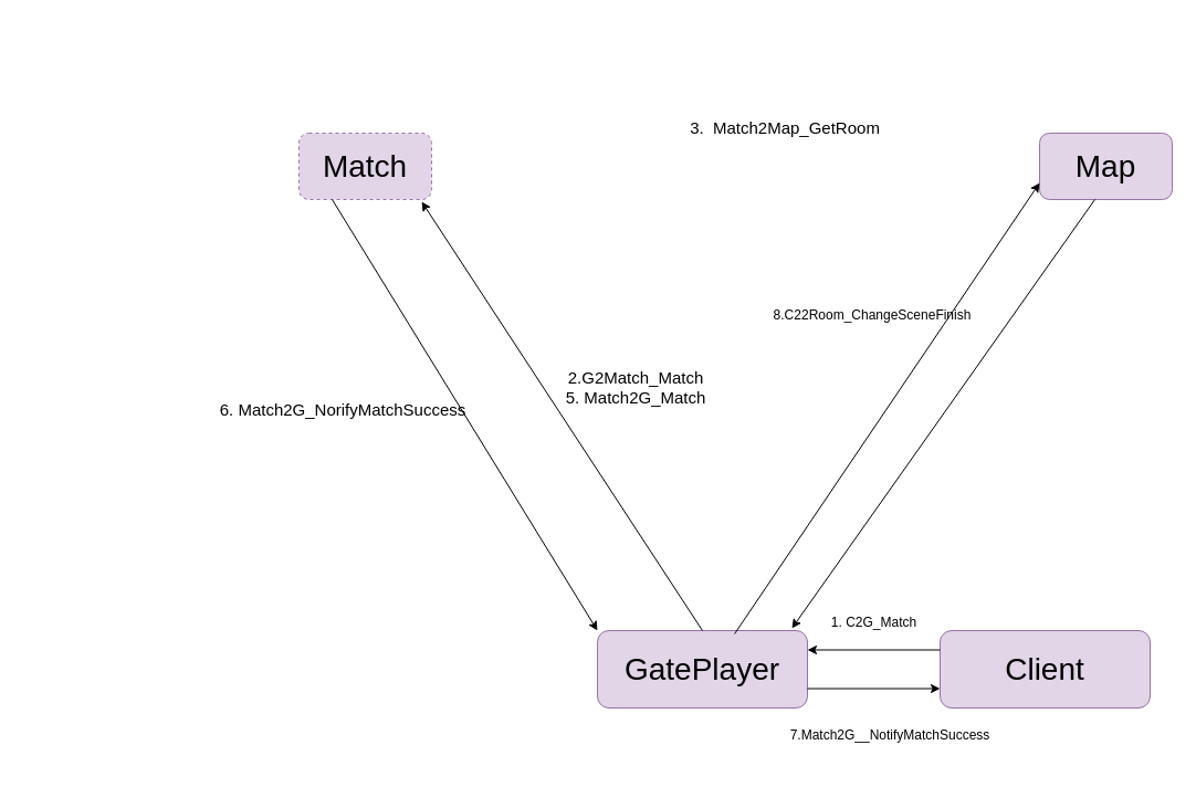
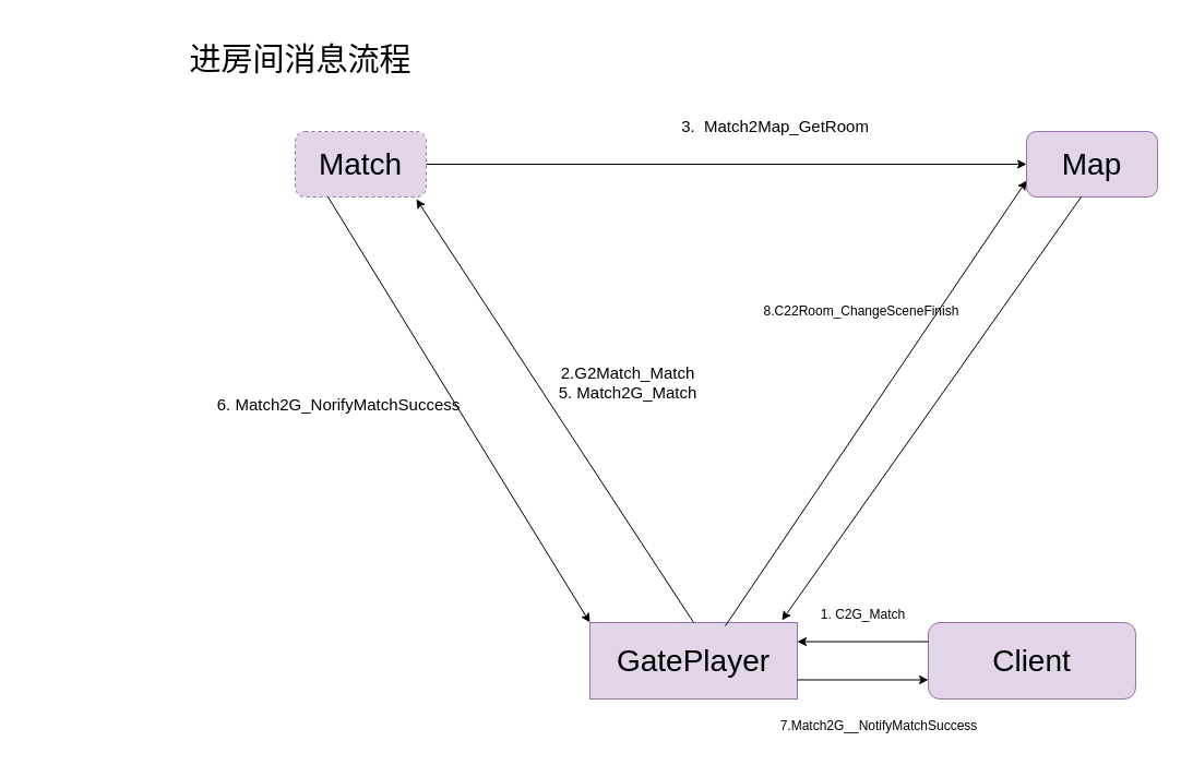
  <mxCell id="0" />
  <mxCell id="1" parent="0" />
+ <mxCell id="2" value="进房间消息流程" style="text;html=1;align=center;verticalAlign=middle;whiteSpace=wrap;rounded=0;fontSize=29;" vertex="1" parent="1"><mxGeometry x="20" y="20" width="510" height="70" as="geometry" /></mxCell>
+ <mxCell id="3" style="edgeStyle=orthogonalEdgeStyle;rounded=0;orthogonalLoop=1;jettySize=auto;html=1;entryX=0;entryY=0.5;entryDx=0;entryDy=0;" edge="1" parent="1" source="4" target="5"><mxGeometry relative="1" as="geometry" /></mxCell>
  <mxCell id="4" value="Match" style="rounded=1;whiteSpace=wrap;html=1;fontSize=28;fillColor=#e1d5e7;strokeColor=#9673a6;dashed=1;" vertex="1" parent="1"><mxGeometry x="270" y="120" width="120" height="60" as="geometry" /></mxCell>
  <mxCell id="5" value="Map" style="rounded=1;whiteSpace=wrap;html=1;fontSize=28;fillColor=#e1d5e7;strokeColor=#9673a6;" vertex="1" parent="1"><mxGeometry x="940" y="120" width="120" height="60" as="geometry" /></mxCell>
- <mxCell id="6" value="GatePlayer" style="rounded=1;whiteSpace=wrap;html=1;fontSize=28;fillColor=#e1d5e7;strokeColor=#9673a6;" vertex="1" parent="1"><mxGeometry x="540" y="570" width="190" height="70" as="geometry" /></mxCell>
+ <mxCell id="6" value="GatePlayer" style="whiteSpace=wrap;html=1;fontSize=28;fillColor=#e1d5e7;strokeColor=#9673a6;rounded=0;" vertex="1" parent="1"><mxGeometry x="540" y="570" width="190" height="70" as="geometry" /></mxCell>
  <mxCell id="7" value="Client" style="rounded=1;whiteSpace=wrap;html=1;fontSize=28;fillColor=#e1d5e7;strokeColor=#9673a6;" vertex="1" parent="1"><mxGeometry x="850" y="570" width="190" height="70" as="geometry" /></mxCell>
  <mxCell id="8" value="3.&amp;nbsp; Match2Map_GetRoom" style="text;html=1;align=center;verticalAlign=middle;whiteSpace=wrap;rounded=0;fontSize=15;" vertex="1" parent="1"><mxGeometry x="590" y="100" width="240" height="30" as="geometry" /></mxCell>
  <mxCell id="9" value="" style="endArrow=classic;html=1;rounded=0;exitX=0.25;exitY=1;exitDx=0;exitDy=0;entryX=0;entryY=0;entryDx=0;entryDy=0;" edge="1" parent="1" source="4" target="6"><mxGeometry width="50" height="50" relative="1" as="geometry"><mxPoint x="770" y="320" as="sourcePoint" /><mxPoint x="820" y="270" as="targetPoint" /></mxGeometry></mxCell>
  <mxCell id="10" value="6. Match2G_NorifyMatchSuccess" style="text;html=1;align=center;verticalAlign=middle;whiteSpace=wrap;rounded=0;fontSize=15;" vertex="1" parent="1"><mxGeometry x="170" y="340" width="280" height="60" as="geometry" /></mxCell>
  <mxCell id="11" value="" style="endArrow=classic;html=1;rounded=0;entryX=0.925;entryY=1.033;entryDx=0;entryDy=0;entryPerimeter=0;exitX=0.5;exitY=0;exitDx=0;exitDy=0;" edge="1" parent="1" source="6" target="4"><mxGeometry width="50" height="50" relative="1" as="geometry"><mxPoint x="770" y="320" as="sourcePoint" /><mxPoint x="820" y="270" as="targetPoint" /></mxGeometry></mxCell>
  <mxCell id="12" value="2.G2Match_Match&lt;br&gt;5.&amp;nbsp;&lt;span style=&quot;background-color: initial;&quot;&gt;Match2G_Match&lt;/span&gt;" style="text;html=1;align=center;verticalAlign=middle;whiteSpace=wrap;rounded=0;fontSize=15;" vertex="1" parent="1"><mxGeometry x="470" y="330" width="210" height="40" as="geometry" /></mxCell>
  <mxCell id="13" value="" style="endArrow=classic;html=1;rounded=0;exitX=0.653;exitY=0.043;exitDx=0;exitDy=0;exitPerimeter=0;entryX=0;entryY=0.75;entryDx=0;entryDy=0;" edge="1" parent="1" source="6" target="5"><mxGeometry width="50" height="50" relative="1" as="geometry"><mxPoint x="770" y="320" as="sourcePoint" /><mxPoint x="820" y="270" as="targetPoint" /></mxGeometry></mxCell>
  <mxCell id="14" value="" style="endArrow=classic;html=1;rounded=0;exitX=0.417;exitY=1;exitDx=0;exitDy=0;exitPerimeter=0;entryX=0.926;entryY=-0.029;entryDx=0;entryDy=0;entryPerimeter=0;" edge="1" parent="1" source="5" target="6"><mxGeometry width="50" height="50" relative="1" as="geometry"><mxPoint x="770" y="320" as="sourcePoint" /><mxPoint x="820" y="270" as="targetPoint" /></mxGeometry></mxCell>
  <mxCell id="15" value="8.C22Room_ChangeSceneFinish" style="text;html=1;align=center;verticalAlign=middle;whiteSpace=wrap;rounded=0;" vertex="1" parent="1"><mxGeometry x="639" y="260" width="300" height="50" as="geometry" /></mxCell>
  <mxCell id="16" value="" style="endArrow=classic;html=1;rounded=0;exitX=1;exitY=0.75;exitDx=0;exitDy=0;entryX=0;entryY=0.75;entryDx=0;entryDy=0;" edge="1" parent="1" source="6" target="7"><mxGeometry width="50" height="50" relative="1" as="geometry"><mxPoint x="970" y="480" as="sourcePoint" /><mxPoint x="1020" y="430" as="targetPoint" /></mxGeometry></mxCell>
  <mxCell id="17" value="7.Match2G__NotifyMatchSuccess" style="text;html=1;align=center;verticalAlign=middle;whiteSpace=wrap;rounded=0;" vertex="1" parent="1"><mxGeometry x="700" y="640" width="210" height="50" as="geometry" /></mxCell>
  <mxCell id="18" value="1. C2G_Match" style="text;html=1;align=center;verticalAlign=middle;whiteSpace=wrap;rounded=0;" vertex="1" parent="1"><mxGeometry x="732.5" y="545" width="115" height="35" as="geometry" /></mxCell>
  <mxCell id="19" value="" style="endArrow=classic;html=1;rounded=0;exitX=0;exitY=0.25;exitDx=0;exitDy=0;entryX=1;entryY=0.25;entryDx=0;entryDy=0;" edge="1" parent="1" source="7" target="6"><mxGeometry width="50" height="50" relative="1" as="geometry"><mxPoint x="680" y="400" as="sourcePoint" /><mxPoint x="730" y="350" as="targetPoint" /></mxGeometry></mxCell>
